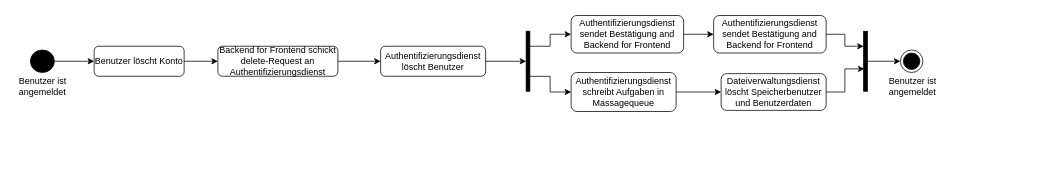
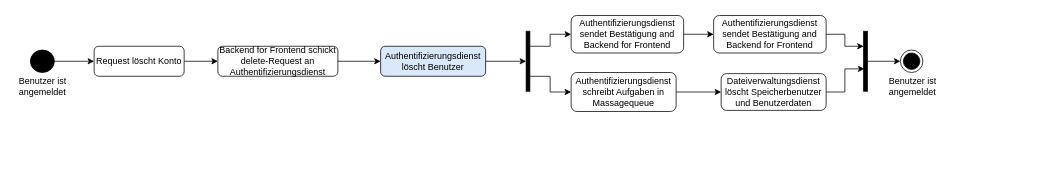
  <mxCell id="0" />
  <mxCell id="1" parent="0" />
  <mxCell id="2" style="edgeStyle=orthogonalEdgeStyle;rounded=0;orthogonalLoop=1;jettySize=auto;html=1;exitX=1;exitY=0.5;exitDx=0;exitDy=0;entryX=0;entryY=0.5;entryDx=0;entryDy=0;" parent="1" source="3" target="5" edge="1"><mxGeometry relative="1" as="geometry"><mxPoint x="80" y="81" as="sourcePoint" /></mxGeometry></mxCell>
  <mxCell id="3" value="" style="ellipse;fillColor=strokeColor;" parent="1" vertex="1"><mxGeometry x="40" y="66" width="32" height="30" as="geometry" /></mxCell>
  <mxCell id="4" style="edgeStyle=orthogonalEdgeStyle;rounded=0;orthogonalLoop=1;jettySize=auto;html=1;strokeColor=default;startArrow=none;startFill=0;endArrow=classic;endFill=1;" parent="1" source="5" target="14" edge="1"><mxGeometry relative="1" as="geometry" /></mxCell>
- <mxCell id="5" value="Benutzer löscht Konto" style="rounded=1;whiteSpace=wrap;html=1;fontSize=12;glass=0;strokeWidth=1;shadow=0;" parent="1" vertex="1"><mxGeometry x="125" y="61" width="120" height="40" as="geometry" /></mxCell>
+ <mxCell id="5" value="Request löscht Konto" style="rounded=1;whiteSpace=wrap;html=1;fontSize=12;glass=0;strokeWidth=1;shadow=0;" parent="1" vertex="1"><mxGeometry x="125" y="61" width="120" height="40" as="geometry" /></mxCell>
  <mxCell id="6" style="edgeStyle=orthogonalEdgeStyle;rounded=0;orthogonalLoop=1;jettySize=auto;html=1;exitX=1;exitY=0.5;exitDx=0;exitDy=0;strokeColor=default;startArrow=none;startFill=0;endArrow=classic;endFill=1;" parent="1" source="7" target="21" edge="1"><mxGeometry relative="1" as="geometry" /></mxCell>
- <mxCell id="7" value="&lt;div&gt;Authentifizierungsdienst &lt;br&gt;&lt;/div&gt;&lt;div&gt;löscht Benutzer&lt;br&gt;&lt;/div&gt;" style="rounded=1;whiteSpace=wrap;html=1;fontSize=12;glass=0;strokeWidth=1;shadow=0;" parent="1" vertex="1"><mxGeometry x="507" y="61" width="140" height="40" as="geometry" /></mxCell>
+ <mxCell id="7" value="&lt;div&gt;Authentifizierungsdienst &lt;br&gt;&lt;/div&gt;&lt;div&gt;löscht Benutzer&lt;br&gt;&lt;/div&gt;" style="rounded=1;whiteSpace=wrap;html=1;fontSize=12;glass=0;strokeWidth=1;shadow=0;fillColor=#dae8fc;" parent="1" vertex="1"><mxGeometry x="507" y="61" width="140" height="40" as="geometry" /></mxCell>
  <mxCell id="8" style="edgeStyle=orthogonalEdgeStyle;rounded=0;orthogonalLoop=1;jettySize=auto;html=1;strokeColor=default;startArrow=none;startFill=0;endArrow=classic;endFill=1;" parent="1" source="9" target="11" edge="1"><mxGeometry relative="1" as="geometry" /></mxCell>
  <mxCell id="9" value="&lt;div&gt;Authentifizierungsdienst schreibt Aufgaben in Massagequeue&lt;br&gt;&lt;/div&gt;" style="rounded=1;whiteSpace=wrap;html=1;fontSize=12;glass=0;strokeWidth=1;shadow=0;" parent="1" vertex="1"><mxGeometry x="761" y="96" width="140" height="52" as="geometry" /></mxCell>
  <mxCell id="10" style="edgeStyle=orthogonalEdgeStyle;rounded=0;orthogonalLoop=1;jettySize=auto;html=1;exitX=1;exitY=0.5;exitDx=0;exitDy=0;entryX=0.2;entryY=0.627;entryDx=0;entryDy=0;entryPerimeter=0;strokeColor=default;startArrow=none;startFill=0;endArrow=classic;endFill=1;" parent="1" source="11" target="23" edge="1"><mxGeometry relative="1" as="geometry" /></mxCell>
  <mxCell id="11" value="Dateiverwaltungsdienst löscht Speicherbenutzer und Benutzerdaten" style="rounded=1;whiteSpace=wrap;html=1;fontSize=12;glass=0;strokeWidth=1;shadow=0;" parent="1" vertex="1"><mxGeometry x="961" y="97.5" width="140" height="49" as="geometry" /></mxCell>
  <mxCell id="12" value="" style="ellipse;html=1;shape=endState;fillColor=strokeColor;" parent="1" vertex="1"><mxGeometry x="1200" y="66" width="30" height="30" as="geometry" /></mxCell>
  <mxCell id="13" style="edgeStyle=orthogonalEdgeStyle;rounded=0;orthogonalLoop=1;jettySize=auto;html=1;exitX=1;exitY=0.5;exitDx=0;exitDy=0;entryX=0;entryY=0.5;entryDx=0;entryDy=0;strokeColor=default;startArrow=none;startFill=0;endArrow=classic;endFill=1;" parent="1" source="14" target="7" edge="1"><mxGeometry relative="1" as="geometry" /></mxCell>
  <mxCell id="14" value="Backend for Frontend schickt delete-Request an Authentifizierungsdienst" style="rounded=1;whiteSpace=wrap;html=1;fontSize=12;glass=0;strokeWidth=1;shadow=0;" parent="1" vertex="1"><mxGeometry x="290" y="61" width="160" height="40" as="geometry" /></mxCell>
  <mxCell id="15" style="edgeStyle=orthogonalEdgeStyle;rounded=0;orthogonalLoop=1;jettySize=auto;html=1;strokeColor=default;startArrow=none;startFill=0;endArrow=classic;endFill=1;" parent="1" source="16" target="18" edge="1"><mxGeometry relative="1" as="geometry" /></mxCell>
  <mxCell id="16" value="&lt;div&gt;Authentifizierungsdienst sendet Bestätigung and Backend for Frontend&lt;br&gt;&lt;/div&gt;" style="rounded=1;whiteSpace=wrap;html=1;fontSize=12;glass=0;strokeWidth=1;shadow=0;" parent="1" vertex="1"><mxGeometry x="761" y="20" width="150" height="50" as="geometry" /></mxCell>
  <mxCell id="17" style="edgeStyle=orthogonalEdgeStyle;rounded=0;orthogonalLoop=1;jettySize=auto;html=1;exitX=1;exitY=0.5;exitDx=0;exitDy=0;entryX=0;entryY=0.25;entryDx=0;entryDy=0;entryPerimeter=0;strokeColor=default;startArrow=none;startFill=0;endArrow=classic;endFill=1;" parent="1" source="18" target="23" edge="1"><mxGeometry relative="1" as="geometry" /></mxCell>
  <mxCell id="18" value="&lt;div&gt;Authentifizierungsdienst sendet Bestätigung and Backend for Frontend&lt;br&gt;&lt;/div&gt;" style="rounded=1;whiteSpace=wrap;html=1;fontSize=12;glass=0;strokeWidth=1;shadow=0;" parent="1" vertex="1"><mxGeometry x="951" y="20" width="150" height="50" as="geometry" /></mxCell>
  <mxCell id="19" style="edgeStyle=orthogonalEdgeStyle;rounded=0;orthogonalLoop=1;jettySize=auto;html=1;entryX=0;entryY=0.5;entryDx=0;entryDy=0;strokeColor=default;startArrow=none;startFill=0;endArrow=classic;endFill=1;" parent="1" target="9" edge="1"><mxGeometry relative="1" as="geometry"><mxPoint x="706" y="101.053" as="sourcePoint" /><Array as="points"><mxPoint x="733" y="101" /><mxPoint x="733" y="122" /></Array></mxGeometry></mxCell>
  <mxCell id="20" style="edgeStyle=orthogonalEdgeStyle;rounded=0;orthogonalLoop=1;jettySize=auto;html=1;entryX=0;entryY=0.5;entryDx=0;entryDy=0;strokeColor=default;startArrow=none;startFill=0;endArrow=classic;endFill=1;" parent="1" source="21" target="16" edge="1"><mxGeometry relative="1" as="geometry"><Array as="points"><mxPoint x="733" y="61" /><mxPoint x="733" y="45" /></Array></mxGeometry></mxCell>
  <mxCell id="21" value="" style="html=1;points=[];perimeter=orthogonalPerimeter;fillColor=strokeColor;" parent="1" vertex="1"><mxGeometry x="701" y="41" width="5" height="80" as="geometry" /></mxCell>
  <mxCell id="22" style="edgeStyle=orthogonalEdgeStyle;rounded=0;orthogonalLoop=1;jettySize=auto;html=1;strokeColor=default;startArrow=none;startFill=0;endArrow=classic;endFill=1;" parent="1" source="23" target="12" edge="1"><mxGeometry relative="1" as="geometry" /></mxCell>
  <mxCell id="23" value="" style="html=1;points=[];perimeter=orthogonalPerimeter;fillColor=strokeColor;" parent="1" vertex="1"><mxGeometry x="1151" y="41" width="5" height="80" as="geometry" /></mxCell>
  <mxCell id="24" value="&lt;div&gt;Benutzer ist &lt;br&gt;&lt;/div&gt;&lt;div&gt;angemeldet&lt;/div&gt;" style="text;html=1;strokeColor=none;fillColor=none;spacing=5;spacingTop=-20;whiteSpace=wrap;overflow=hidden;rounded=0;" vertex="1" parent="1"><mxGeometry x="20" y="111" width="190" height="120" as="geometry" /></mxCell>
  <mxCell id="25" value="&lt;div&gt;Benutzer ist &lt;br&gt;&lt;/div&gt;&lt;div&gt;angemeldet&lt;/div&gt;" style="text;html=1;strokeColor=none;fillColor=none;spacing=5;spacingTop=-20;whiteSpace=wrap;overflow=hidden;rounded=0;" vertex="1" parent="1"><mxGeometry x="1180" y="111" width="190" height="120" as="geometry" /></mxCell>
